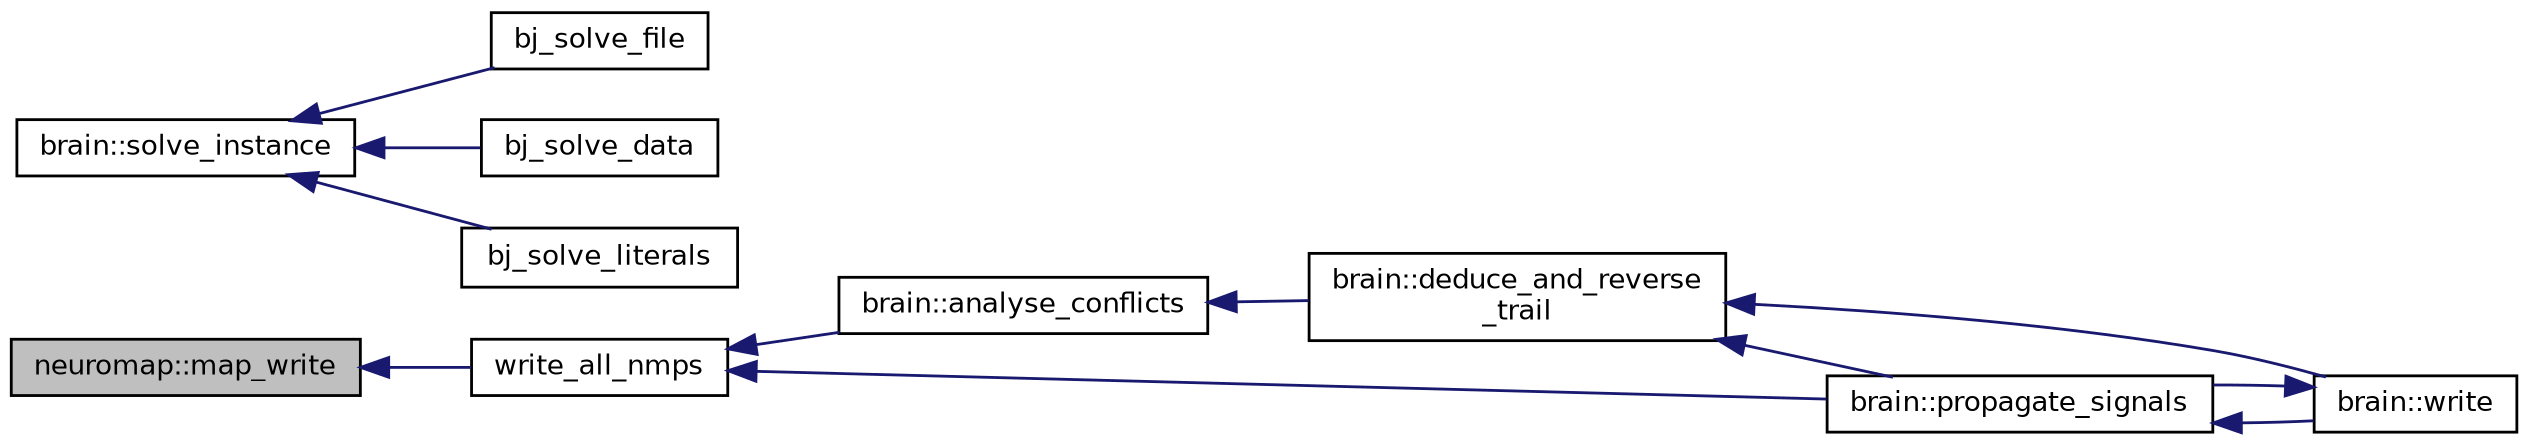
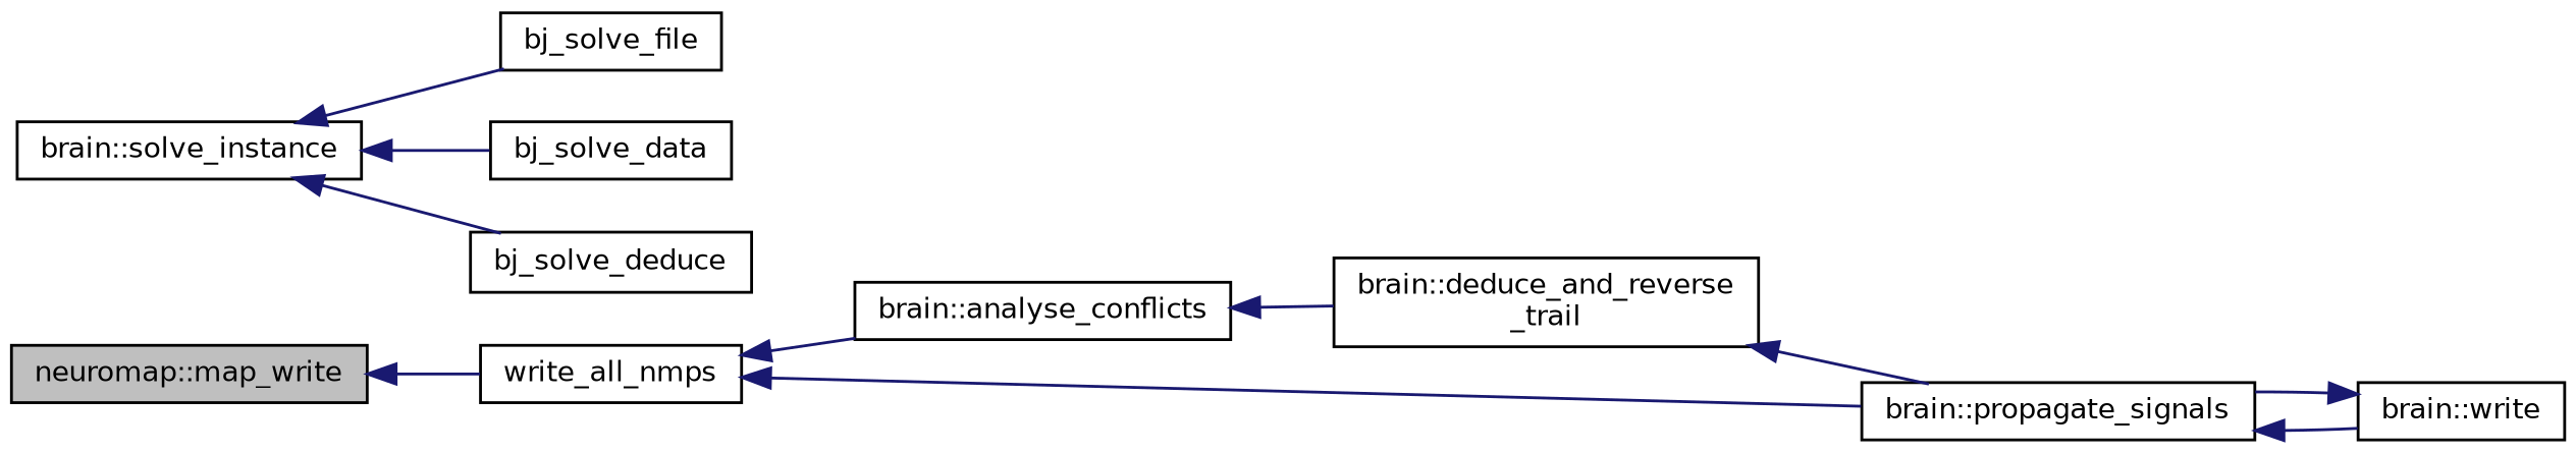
  digraph {
    rankdir=LR
    node [color=black fillcolor=white fontname=Helvetica fontsize=10 shape=record style=filled]
    edge [color=midnightblue dir=back fontname=Helvetica fontsize=10 labelfontname=Helvetica labelfontsize=10 style=solid]
    n1 [fillcolor=grey75 fontcolor=black height=0.2 label="neuromap::map_write" width=0.4]
    n2 [height=0.2 label=write_all_nmps width=0.4]
    n3 [height=0.2 label="brain::analyse_conflicts" width=0.4]
    n4 [height=0.2 label="brain::propagate_signals" width=0.4]
    n5 [height=0.2 label="brain::deduce_and_reverse\l_trail" width=0.4]
    n6 [height=0.2 label="brain::write" width=0.4]
    n7 [height=0.2 label="brain::solve_instance" width=0.4]
    n8 [height=0.2 label=bj_solve_file width=0.4]
    n9 [height=0.2 label=bj_solve_data width=0.4]
-   n10 [height=0.2 label=bj_solve_literals width=0.4]
+   n10 [height=0.2 label=bj_solve_deduce width=0.4]
    n1 -> n2
    n2 -> n3
    n2 -> n4
    n3 -> n5
    n4 -> n6
    n5 -> n4
-   n5 -> n6
    n6 -> n4
    n7 -> n8
    n7 -> n9
    n7 -> n10
  }
